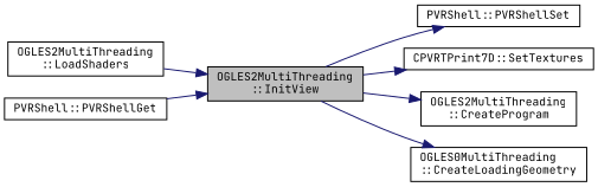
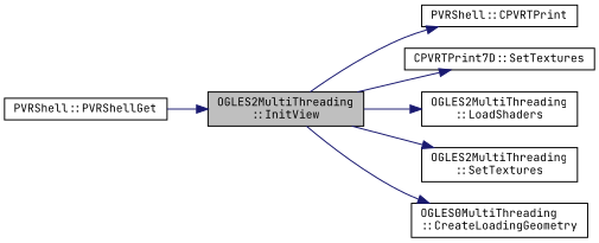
  digraph {
    fontname="JetBrains Mono"
    rankdir=LR
    node [color=black fillcolor=white fontname="JetBrains Mono" fontsize=10 shape=record style=filled]
    edge [color=midnightblue fontname="JetBrains Mono" fontsize=10 labelfontname=Helvetica labelfontsize=10 style=solid]
    n1 [fillcolor=grey75 fontcolor=black height=0.2 label="OGLES2MultiThreading\l::InitView" width=0.4]
-   n2 [height=0.2 label="PVRShell::PVRShellSet" width=0.4]
+   n2 [height=0.2 label="PVRShell::CPVRTPrint" width=0.4]
    n3 [height=0.2 label="CPVRTPrint7D::SetTextures" width=0.4]
    n4 [height=0.2 label="OGLES2MultiThreading\l::LoadShaders" width=0.4]
-   n5 [height=0.2 label="OGLES2MultiThreading\l::CreateProgram" width=0.4]
+   n5 [height=0.2 label="OGLES2MultiThreading\l::SetTextures" width=0.4]
    n6 [height=0.2 label="OGLES0MultiThreading\l::CreateLoadingGeometry" width=0.4]
    n7 [height=0.2 label="PVRShell::PVRShellGet" width=0.4]
    n1 -> n2
    n1 -> n3
-   n4 -> n1
+   n1 -> n4
    n1 -> n5
    n1 -> n6
    n7 -> n1
  }
